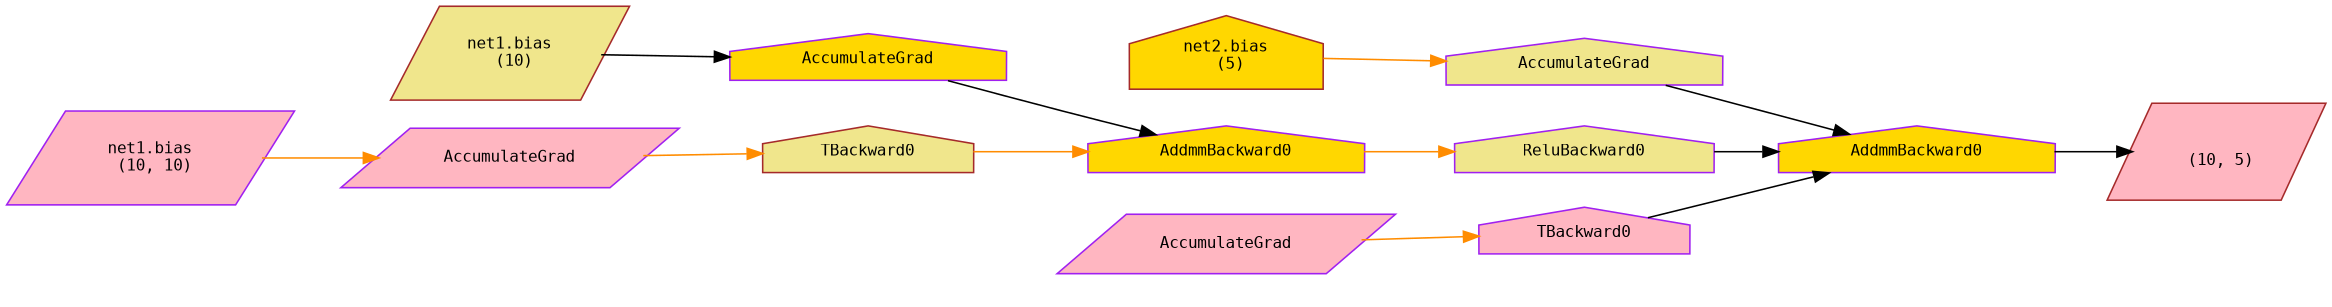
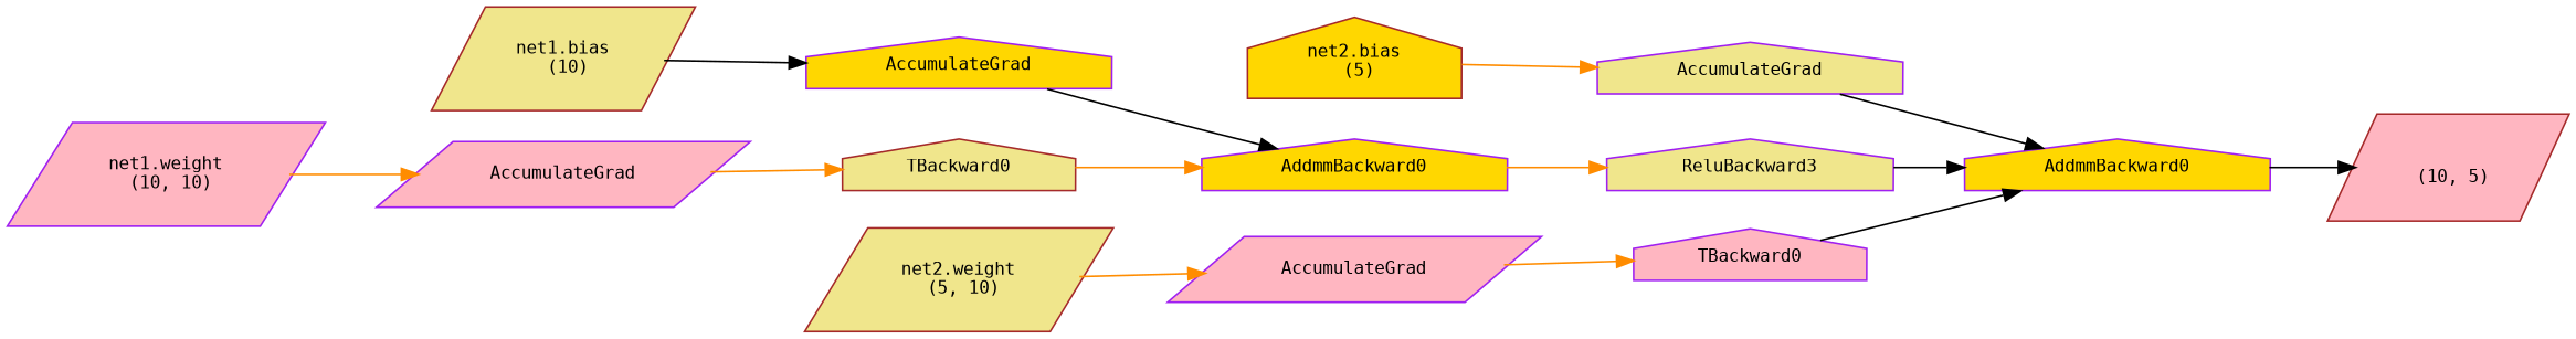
  digraph {
    rankdir=LR
    node [align=left color=purple fillcolor=lightpink fontname=monospace fontsize=10 ranksep=0.1 shape=house style=filled]
    edge [color=darkorange]
    n1 [color=brown height=0.2 label="\n (10, 5)" shape=parallelogram]
    n2 [fillcolor=gold height=0.2 label=AddmmBackward0]
    n3 [fillcolor=khaki height=0.2 label=AccumulateGrad]
    n4 [color=brown fillcolor=gold height=0.2 label="net2.bias\n (5)"]
-   n5 [fillcolor=khaki height=0.2 label=ReluBackward0]
+   n5 [fillcolor=khaki height=0.2 label=ReluBackward3]
    n6 [fillcolor=gold height=0.2 label=AddmmBackward0]
    n7 [fillcolor=gold height=0.2 label=AccumulateGrad]
    n8 [color=brown fillcolor=khaki height=0.2 label="net1.bias\n (10)" shape=parallelogram]
    n9 [color=brown fillcolor=khaki height=0.2 label=TBackward0]
    n10 [height=0.2 label=AccumulateGrad shape=parallelogram]
-   n11 [height=0.2 label="net1.bias\n (10, 10)" shape=parallelogram]
+   n11 [height=0.2 label="net1.weight\n (10, 10)" shape=parallelogram]
    n12 [height=0.2 label=TBackward0]
    n13 [height=0.2 label=AccumulateGrad shape=parallelogram]
+   n14 [color=brown fillcolor=khaki height=0.2 label="net2.weight\n (5, 10)" shape=parallelogram]
    n2 -> n1 [color=black]
    n3 -> n2 [color=black]
    n4 -> n3
    n5 -> n2 [color=black]
    n6 -> n5
    n7 -> n6 [color=black]
    n8 -> n7 [color=black]
    n9 -> n6
    n10 -> n9
    n11 -> n10
    n12 -> n2 [color=black]
    n13 -> n12
+   n14 -> n13
  }
